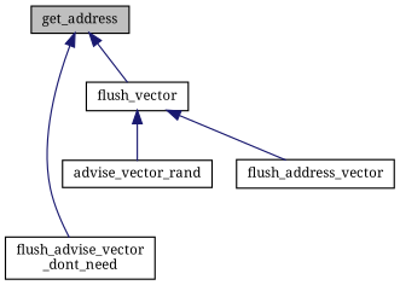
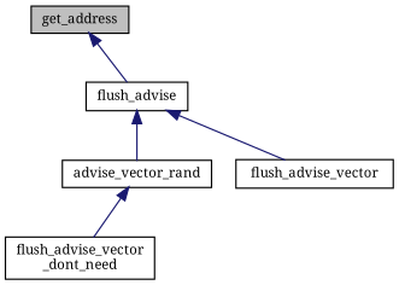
  digraph {
    fontname="Noto Serif"
    rankdir=TB
    node [color=black fillcolor=white fontname="Noto Serif" fontsize=10 shape=record style=filled]
    edge [color=midnightblue dir=back fontname="Noto Serif" fontsize=10 labelfontname=Helvetica labelfontsize=10 style=solid]
    n1 [fillcolor=grey75 fontcolor=black height=0.2 label=get_address width=0.4]
    n2 [height=0.2 label="flush_advise_vector\l_dont_need" width=0.4]
-   n3 [height=0.2 label=flush_vector width=0.4]
+   n3 [height=0.2 label=flush_advise width=0.4]
    n4 [height=0.2 label=advise_vector_rand width=0.4]
-   n5 [height=0.2 label=flush_address_vector width=0.4]
-   n1 -> n2
+   n5 [height=0.2 label=flush_advise_vector width=0.4]
+   n4 -> n2
    n1 -> n3
    n3 -> n4
    n3 -> n5
  }
